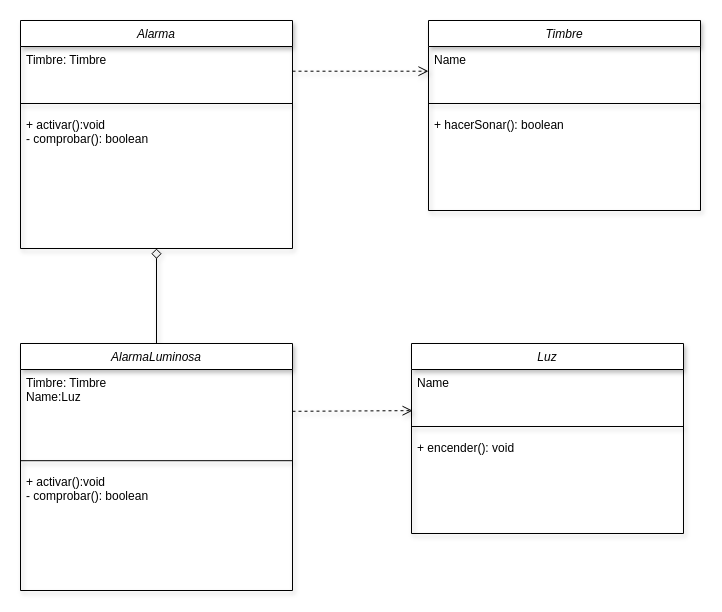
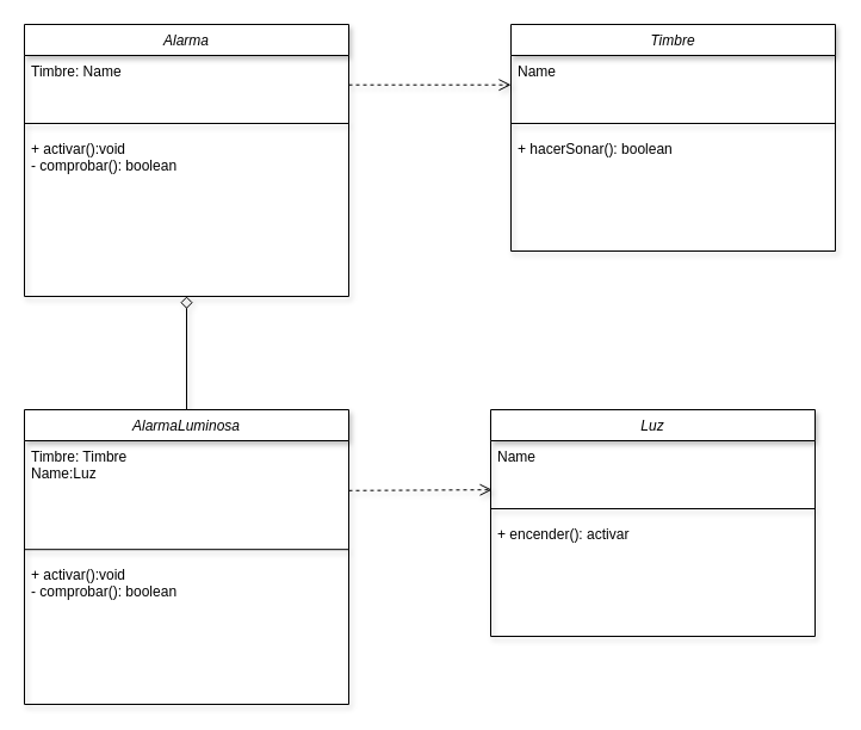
  <mxCell id="0" />
  <mxCell id="1" parent="0" />
  <mxCell id="2" value="" style="group" vertex="1" connectable="0" parent="1"><mxGeometry x="20" y="20" width="680" height="570" as="geometry" /></mxCell>
  <mxCell id="3" value="Timbre" style="swimlane;fontStyle=2;align=center;verticalAlign=top;childLayout=stackLayout;horizontal=1;startSize=26;horizontalStack=0;resizeParent=1;resizeLast=0;collapsible=1;marginBottom=0;rounded=0;shadow=1;strokeWidth=1;" parent="2" vertex="1"><mxGeometry x="408" width="272" height="190" as="geometry"><mxRectangle x="220" y="120" width="160" height="26" as="alternateBounds" /></mxGeometry></mxCell>
  <mxCell id="4" value="Name" style="text;align=left;verticalAlign=top;spacingLeft=4;spacingRight=4;overflow=hidden;rotatable=0;points=[[0,0.5],[1,0.5]];portConstraint=eastwest;shadow=1;" parent="3" vertex="1"><mxGeometry y="26" width="272" height="49.4" as="geometry" /></mxCell>
  <mxCell id="5" value="" style="line;html=1;strokeWidth=1;align=left;verticalAlign=middle;spacingTop=-1;spacingLeft=3;spacingRight=3;rotatable=0;labelPosition=right;points=[];portConstraint=eastwest;shadow=1;" parent="3" vertex="1"><mxGeometry y="75.4" width="272" height="15.2" as="geometry" /></mxCell>
  <mxCell id="6" value="+ hacerSonar(): boolean" style="text;align=left;verticalAlign=top;spacingLeft=4;spacingRight=4;overflow=hidden;rotatable=0;points=[[0,0.5],[1,0.5]];portConstraint=eastwest;shadow=1;" parent="3" vertex="1"><mxGeometry y="90.6" width="272" height="49.4" as="geometry" /></mxCell>
  <mxCell id="7" value="Luz" style="swimlane;fontStyle=2;align=center;verticalAlign=top;childLayout=stackLayout;horizontal=1;startSize=26;horizontalStack=0;resizeParent=1;resizeLast=0;collapsible=1;marginBottom=0;rounded=0;shadow=1;strokeWidth=1;" parent="2" vertex="1"><mxGeometry x="391" y="323" width="272" height="190" as="geometry"><mxRectangle x="220" y="120" width="160" height="26" as="alternateBounds" /></mxGeometry></mxCell>
  <mxCell id="8" value="Name" style="text;align=left;verticalAlign=top;spacingLeft=4;spacingRight=4;overflow=hidden;rotatable=0;points=[[0,0.5],[1,0.5]];portConstraint=eastwest;shadow=1;" parent="7" vertex="1"><mxGeometry y="26" width="272" height="49.4" as="geometry" /></mxCell>
  <mxCell id="9" value="" style="line;html=1;strokeWidth=1;align=left;verticalAlign=middle;spacingTop=-1;spacingLeft=3;spacingRight=3;rotatable=0;labelPosition=right;points=[];portConstraint=eastwest;shadow=1;" parent="7" vertex="1"><mxGeometry y="75.4" width="272" height="15.2" as="geometry" /></mxCell>
- <mxCell id="10" value="+ encender(): void" style="text;align=left;verticalAlign=top;spacingLeft=4;spacingRight=4;overflow=hidden;rotatable=0;points=[[0,0.5],[1,0.5]];portConstraint=eastwest;shadow=1;" parent="7" vertex="1"><mxGeometry y="90.6" width="272" height="49.4" as="geometry" /></mxCell>
+ <mxCell id="10" value="+ encender(): activar" style="text;align=left;verticalAlign=top;spacingLeft=4;spacingRight=4;overflow=hidden;rotatable=0;points=[[0,0.5],[1,0.5]];portConstraint=eastwest;shadow=1;" parent="7" vertex="1"><mxGeometry y="90.6" width="272" height="49.4" as="geometry" /></mxCell>
  <mxCell id="11" value="Alarma" style="swimlane;fontStyle=2;align=center;verticalAlign=top;childLayout=stackLayout;horizontal=1;startSize=26;horizontalStack=0;resizeParent=1;resizeLast=0;collapsible=1;marginBottom=0;rounded=0;shadow=1;strokeWidth=1;" parent="2" vertex="1"><mxGeometry width="272" height="228" as="geometry"><mxRectangle x="220" y="120" width="160" height="26" as="alternateBounds" /></mxGeometry></mxCell>
- <mxCell id="12" value="Timbre: Timbre" style="text;align=left;verticalAlign=top;spacingLeft=4;spacingRight=4;overflow=hidden;rotatable=0;points=[[0,0.5],[1,0.5]];portConstraint=eastwest;shadow=1;" parent="11" vertex="1"><mxGeometry y="26" width="272" height="49.4" as="geometry" /></mxCell>
+ <mxCell id="12" value="Timbre: Name" style="text;align=left;verticalAlign=top;spacingLeft=4;spacingRight=4;overflow=hidden;rotatable=0;points=[[0,0.5],[1,0.5]];portConstraint=eastwest;shadow=1;" parent="11" vertex="1"><mxGeometry y="26" width="272" height="49.4" as="geometry" /></mxCell>
  <mxCell id="13" value="" style="line;html=1;strokeWidth=1;align=left;verticalAlign=middle;spacingTop=-1;spacingLeft=3;spacingRight=3;rotatable=0;labelPosition=right;points=[];portConstraint=eastwest;shadow=1;" parent="11" vertex="1"><mxGeometry y="75.4" width="272" height="15.2" as="geometry" /></mxCell>
  <mxCell id="14" value="+ activar():void&#10;- comprobar(): boolean&#10;" style="text;align=left;verticalAlign=top;spacingLeft=4;spacingRight=4;overflow=hidden;rotatable=0;points=[[0,0.5],[1,0.5]];portConstraint=eastwest;shadow=1;" parent="11" vertex="1"><mxGeometry y="90.6" width="272" height="114" as="geometry" /></mxCell>
  <mxCell id="15" style="edgeStyle=none;html=1;endSize=8;endArrow=diamond;endFill=0;shadow=1;" edge="1" parent="2" source="16" target="11"><mxGeometry relative="1" as="geometry" /></mxCell>
  <mxCell id="16" value="AlarmaLuminosa" style="swimlane;fontStyle=2;align=center;verticalAlign=top;childLayout=stackLayout;horizontal=1;startSize=26;horizontalStack=0;resizeParent=1;resizeLast=0;collapsible=1;marginBottom=0;rounded=0;shadow=1;strokeWidth=1;" parent="2" vertex="1"><mxGeometry y="323" width="272" height="247" as="geometry"><mxRectangle x="220" y="120" width="160" height="26" as="alternateBounds" /></mxGeometry></mxCell>
  <mxCell id="17" value="Timbre: Timbre&#10;Name:Luz&#10;" style="text;align=left;verticalAlign=top;spacingLeft=4;spacingRight=4;overflow=hidden;rotatable=0;points=[[0,0.5],[1,0.5]];portConstraint=eastwest;shadow=1;" parent="16" vertex="1"><mxGeometry y="26" width="272" height="83.6" as="geometry" /></mxCell>
  <mxCell id="18" value="" style="line;html=1;strokeWidth=1;align=left;verticalAlign=middle;spacingTop=-1;spacingLeft=3;spacingRight=3;rotatable=0;labelPosition=right;points=[];portConstraint=eastwest;shadow=1;" parent="16" vertex="1"><mxGeometry y="109.6" width="272" height="15.2" as="geometry" /></mxCell>
  <mxCell id="19" value="+ activar():void&#10;- comprobar(): boolean" style="text;align=left;verticalAlign=top;spacingLeft=4;spacingRight=4;overflow=hidden;rotatable=0;points=[[0,0.5],[1,0.5]];portConstraint=eastwest;shadow=1;" parent="16" vertex="1"><mxGeometry y="124.8" width="272" height="98.8" as="geometry" /></mxCell>
  <mxCell id="20" style="edgeStyle=none;html=1;exitX=1;exitY=0.5;exitDx=0;exitDy=0;entryX=0.004;entryY=0.833;entryDx=0;entryDy=0;entryPerimeter=0;endSize=8;endArrow=open;endFill=0;dashed=1;shadow=1;" edge="1" parent="2" source="17" target="8"><mxGeometry relative="1" as="geometry" /></mxCell>
  <mxCell id="21" style="edgeStyle=none;html=1;entryX=0;entryY=0.5;entryDx=0;entryDy=0;endSize=8;endArrow=open;endFill=0;dashed=1;shadow=1;" edge="1" parent="2" source="12" target="4"><mxGeometry relative="1" as="geometry" /></mxCell>
